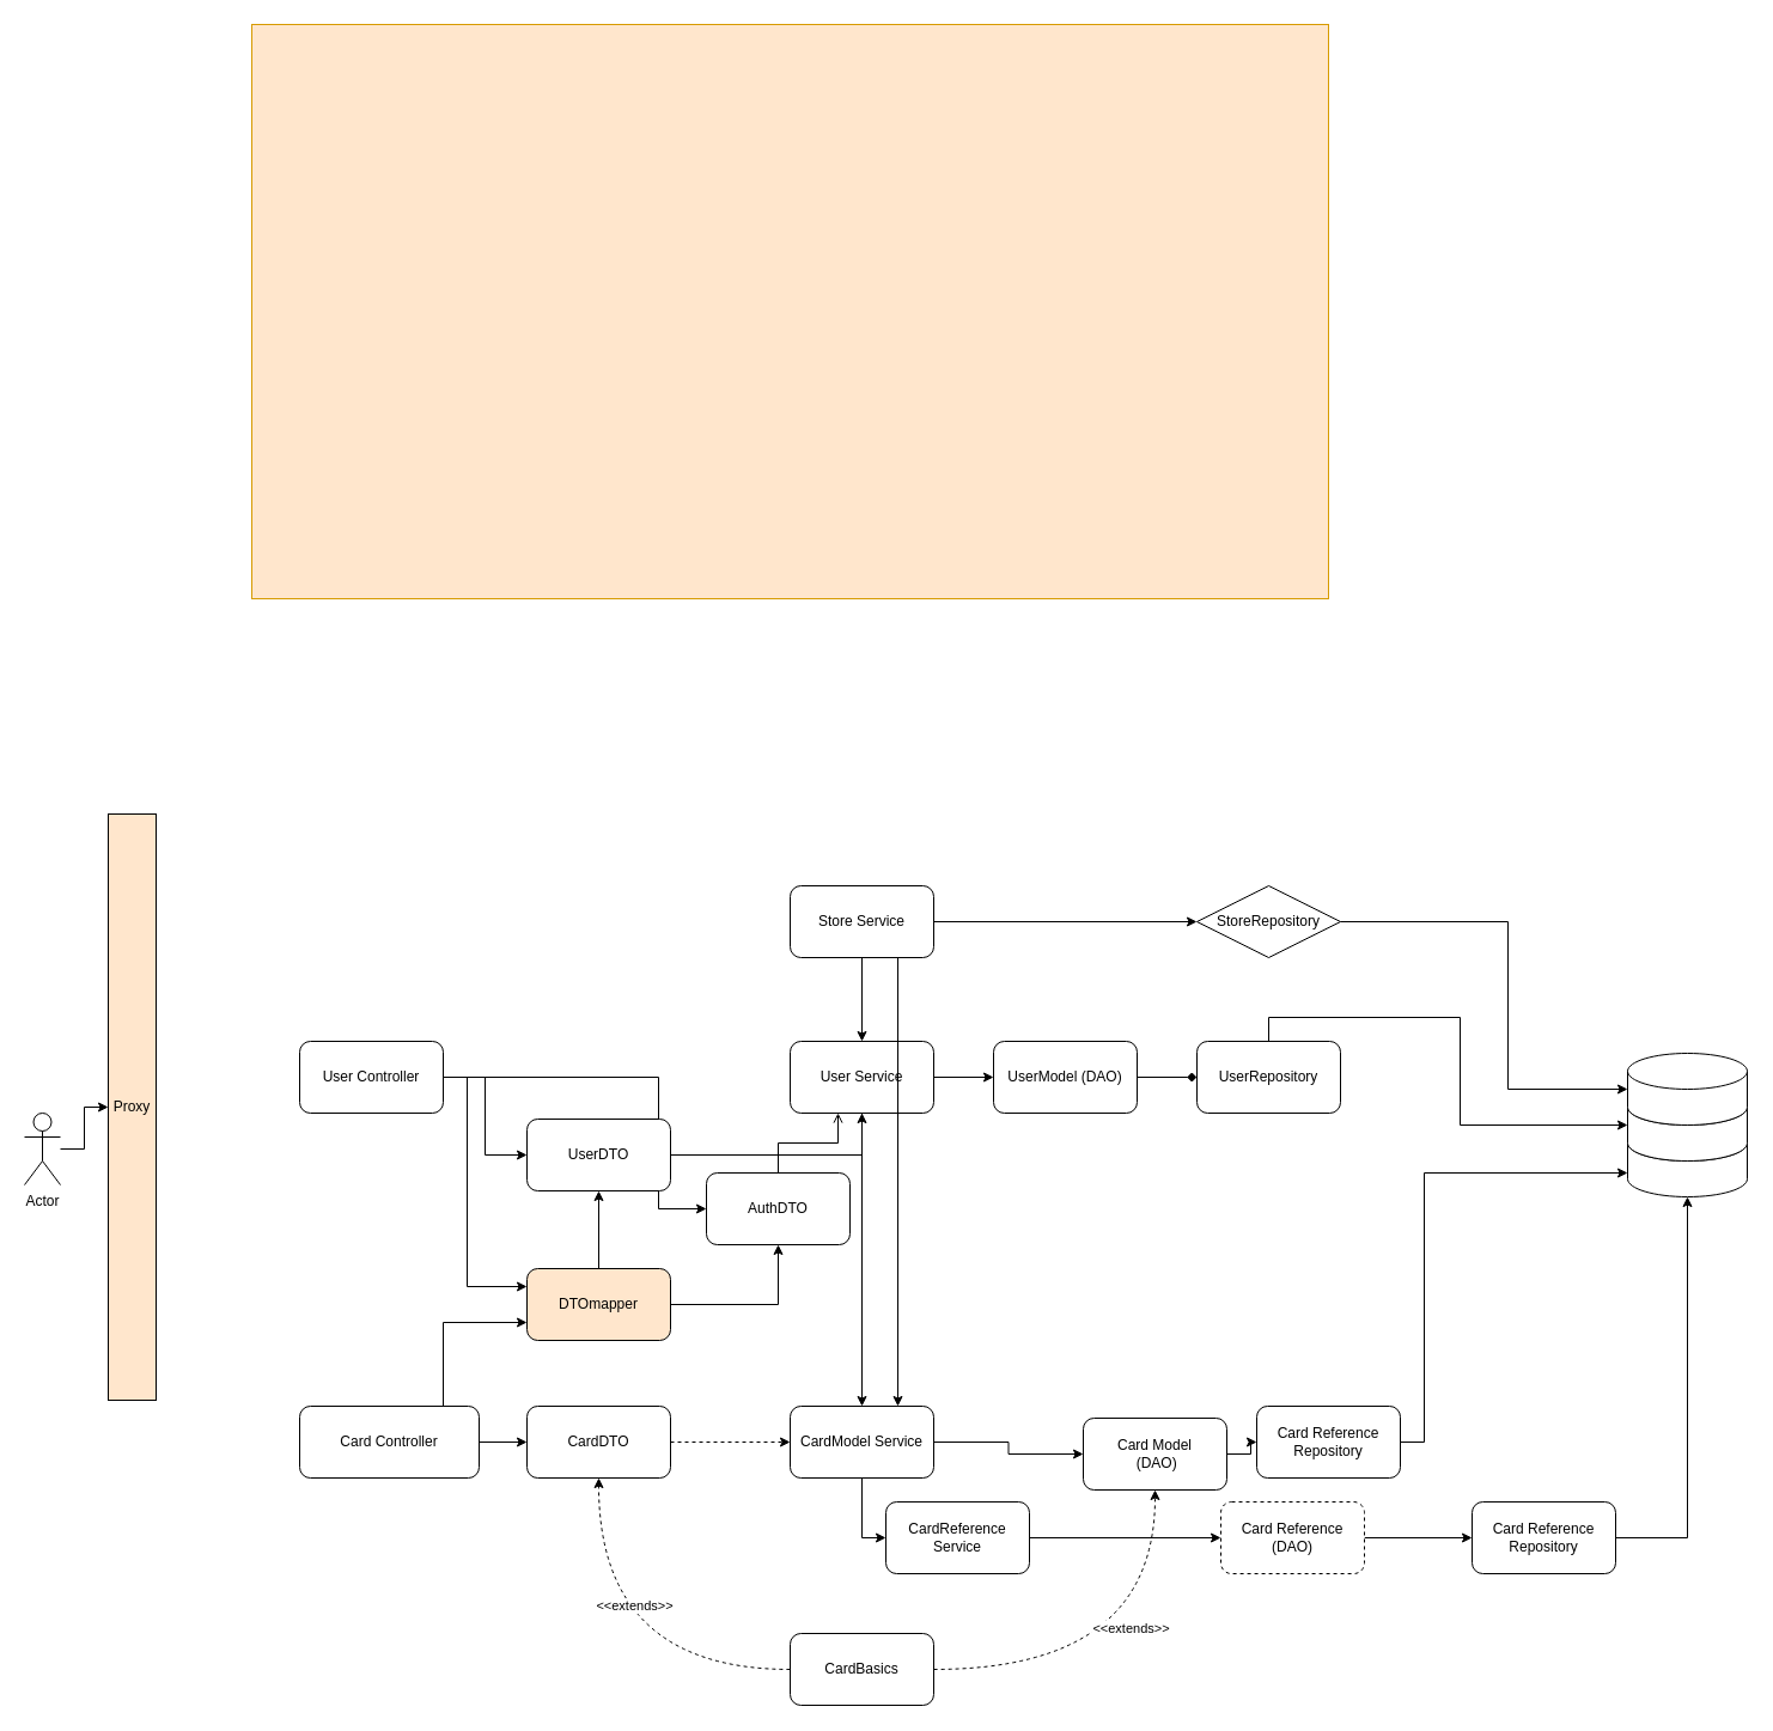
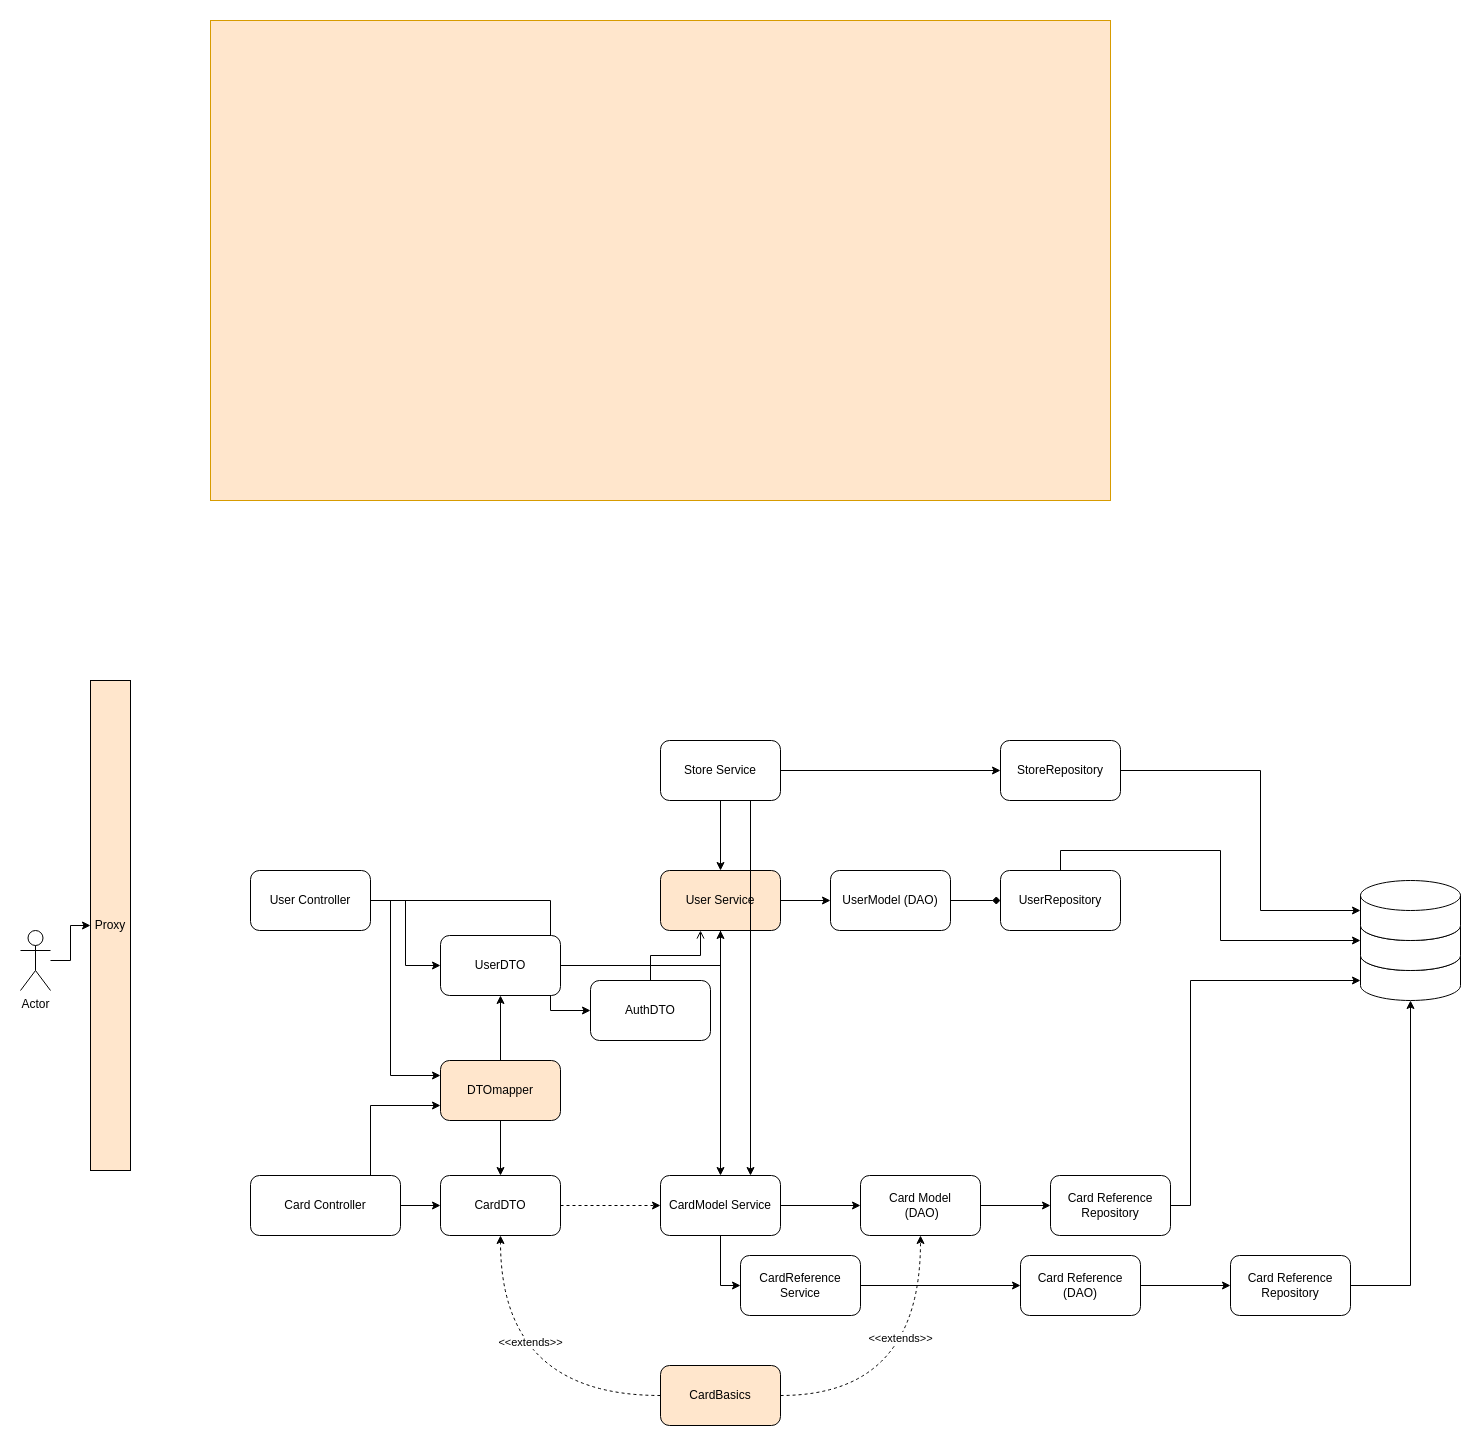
  <mxCell id="0" />
  <mxCell id="1" parent="0" />
  <mxCell id="2" value="" style="rounded=0;whiteSpace=wrap;html=1;fillColor=#ffe6cc;strokeColor=#d79b00;" vertex="1" parent="1"><mxGeometry x="210" y="20" width="900" height="480" as="geometry" /></mxCell>
  <mxCell id="3" style="edgeStyle=orthogonalEdgeStyle;rounded=0;orthogonalLoop=1;jettySize=auto;html=1;" parent="1" source="4" target="10" edge="1"><mxGeometry relative="1" as="geometry" /></mxCell>
  <mxCell id="4" value="Actor" style="shape=umlActor;verticalLabelPosition=bottom;verticalAlign=top;html=1;outlineConnect=0;" parent="1" vertex="1"><mxGeometry x="20" y="930" width="30" height="60" as="geometry" /></mxCell>
  <mxCell id="5" style="edgeStyle=orthogonalEdgeStyle;rounded=0;orthogonalLoop=1;jettySize=auto;html=1;" parent="1" source="7" target="19" edge="1"><mxGeometry relative="1" as="geometry" /></mxCell>
  <mxCell id="6" style="edgeStyle=orthogonalEdgeStyle;rounded=0;orthogonalLoop=1;jettySize=auto;html=1;entryX=0.5;entryY=0;entryDx=0;entryDy=0;" edge="1" parent="1" source="7" target="41"><mxGeometry relative="1" as="geometry"><mxPoint x="780" y="1090" as="targetPoint" /></mxGeometry></mxCell>
- <mxCell id="7" value="&lt;div&gt;User Service&lt;/div&gt;" style="rounded=1;whiteSpace=wrap;html=1;" parent="1" vertex="1"><mxGeometry x="660" y="870" width="120" height="60" as="geometry" /></mxCell>
+ <mxCell id="7" value="&lt;div&gt;User Service&lt;/div&gt;" style="rounded=1;whiteSpace=wrap;html=1;fillColor=#ffe6cc;" parent="1" vertex="1"><mxGeometry x="660" y="870" width="120" height="60" as="geometry" /></mxCell>
  <mxCell id="8" style="edgeStyle=orthogonalEdgeStyle;rounded=0;orthogonalLoop=1;jettySize=auto;html=1;entryX=0;entryY=0.5;entryDx=0;entryDy=0;" edge="1" parent="1" source="9" target="38"><mxGeometry relative="1" as="geometry" /></mxCell>
  <mxCell id="9" value="&lt;div&gt;CardReference Service&lt;/div&gt;" style="rounded=1;whiteSpace=wrap;html=1;" parent="1" vertex="1"><mxGeometry x="740" y="1255" width="120" height="60" as="geometry" /></mxCell>
  <mxCell id="10" value="Proxy" style="rounded=0;whiteSpace=wrap;html=1;fillColor=#ffe6cc;" parent="1" vertex="1"><mxGeometry x="90" y="680" width="40" height="490" as="geometry" /></mxCell>
  <mxCell id="11" style="edgeStyle=orthogonalEdgeStyle;rounded=0;orthogonalLoop=1;jettySize=auto;html=1;entryX=0;entryY=0.5;entryDx=0;entryDy=0;" edge="1" parent="1" source="14" target="23"><mxGeometry relative="1" as="geometry" /></mxCell>
  <mxCell id="12" style="edgeStyle=orthogonalEdgeStyle;rounded=0;orthogonalLoop=1;jettySize=auto;html=1;entryX=0;entryY=0.5;entryDx=0;entryDy=0;" edge="1" parent="1" source="14" target="27"><mxGeometry relative="1" as="geometry"><Array as="points"><mxPoint x="550" y="900" /><mxPoint x="550" y="1010" /></Array></mxGeometry></mxCell>
  <mxCell id="13" style="edgeStyle=orthogonalEdgeStyle;rounded=0;orthogonalLoop=1;jettySize=auto;html=1;entryX=0;entryY=0.25;entryDx=0;entryDy=0;" edge="1" parent="1" source="14" target="48"><mxGeometry relative="1" as="geometry"><Array as="points"><mxPoint x="390" y="900" /><mxPoint x="390" y="1075" /></Array></mxGeometry></mxCell>
  <mxCell id="14" value="User Controller" style="rounded=1;whiteSpace=wrap;html=1;" parent="1" vertex="1"><mxGeometry x="250" y="870" width="120" height="60" as="geometry" /></mxCell>
  <mxCell id="15" style="edgeStyle=orthogonalEdgeStyle;rounded=0;orthogonalLoop=1;jettySize=auto;html=1;entryX=0;entryY=0.5;entryDx=0;entryDy=0;" edge="1" parent="1" source="17" target="25"><mxGeometry relative="1" as="geometry" /></mxCell>
  <mxCell id="16" style="edgeStyle=orthogonalEdgeStyle;rounded=0;orthogonalLoop=1;jettySize=auto;html=1;entryX=0;entryY=0.75;entryDx=0;entryDy=0;" edge="1" parent="1" source="17" target="48"><mxGeometry relative="1" as="geometry"><Array as="points"><mxPoint x="370" y="1105" /></Array></mxGeometry></mxCell>
  <mxCell id="17" value="&lt;div&gt;Card Controller&lt;br&gt;&lt;/div&gt;" style="rounded=1;whiteSpace=wrap;html=1;" parent="1" vertex="1"><mxGeometry x="250" y="1175" width="150" height="60" as="geometry" /></mxCell>
  <mxCell id="18" style="edgeStyle=orthogonalEdgeStyle;rounded=0;orthogonalLoop=1;jettySize=auto;html=1;entryX=0;entryY=0.5;entryDx=0;entryDy=0;endArrow=diamond;" edge="1" parent="1" source="19" target="32"><mxGeometry relative="1" as="geometry" /></mxCell>
  <mxCell id="19" value="&lt;div&gt;UserModel (DAO)&lt;br&gt;&lt;/div&gt;" style="rounded=1;whiteSpace=wrap;html=1;" parent="1" vertex="1"><mxGeometry x="830" y="870" width="120" height="60" as="geometry" /></mxCell>
  <mxCell id="20" style="edgeStyle=orthogonalEdgeStyle;rounded=0;orthogonalLoop=1;jettySize=auto;html=1;" edge="1" parent="1" source="21" target="44"><mxGeometry relative="1" as="geometry" /></mxCell>
- <mxCell id="21" value="&lt;div&gt;Card Model&lt;/div&gt;&amp;nbsp;(DAO)" style="rounded=1;whiteSpace=wrap;html=1;" parent="1" vertex="1"><mxGeometry x="905" y="1185" width="120" height="60" as="geometry" /></mxCell>
+ <mxCell id="21" value="&lt;div&gt;Card Model&lt;/div&gt;&amp;nbsp;(DAO)" style="rounded=1;whiteSpace=wrap;html=1;" parent="1" vertex="1"><mxGeometry x="860" y="1175" width="120" height="60" as="geometry" /></mxCell>
  <mxCell id="22" style="edgeStyle=orthogonalEdgeStyle;rounded=0;orthogonalLoop=1;jettySize=auto;html=1;" edge="1" parent="1" source="23" target="7"><mxGeometry relative="1" as="geometry" /></mxCell>
  <mxCell id="23" value="UserDTO" style="rounded=1;whiteSpace=wrap;html=1;" vertex="1" parent="1"><mxGeometry x="440" y="935" width="120" height="60" as="geometry" /></mxCell>
  <mxCell id="24" style="edgeStyle=orthogonalEdgeStyle;rounded=0;orthogonalLoop=1;jettySize=auto;html=1;entryX=0;entryY=0.5;entryDx=0;entryDy=0;dashed=1;" edge="1" parent="1" source="25" target="41"><mxGeometry relative="1" as="geometry" /></mxCell>
  <mxCell id="25" value="&lt;div&gt;CardDTO&lt;br&gt;&lt;/div&gt;" style="rounded=1;whiteSpace=wrap;html=1;" vertex="1" parent="1"><mxGeometry x="440" y="1175" width="120" height="60" as="geometry" /></mxCell>
  <mxCell id="26" style="edgeStyle=orthogonalEdgeStyle;rounded=0;orthogonalLoop=1;jettySize=auto;html=1;endArrow=open;" edge="1" parent="1" source="27" target="7"><mxGeometry relative="1" as="geometry"><Array as="points"><mxPoint x="650" y="955" /><mxPoint x="700" y="955" /></Array></mxGeometry></mxCell>
  <mxCell id="27" value="&lt;div&gt;AuthDTO&lt;br&gt;&lt;/div&gt;" style="rounded=1;whiteSpace=wrap;html=1;" vertex="1" parent="1"><mxGeometry x="590" y="980" width="120" height="60" as="geometry" /></mxCell>
  <mxCell id="28" value="" style="group" vertex="1" connectable="0" parent="1"><mxGeometry x="1360" y="880" width="100" height="120" as="geometry" /></mxCell>
  <mxCell id="29" value="" style="shape=cylinder3;whiteSpace=wrap;html=1;boundedLbl=1;backgroundOutline=1;size=15;" vertex="1" parent="28"><mxGeometry y="60" width="100" height="60" as="geometry" /></mxCell>
  <mxCell id="30" value="" style="shape=cylinder3;whiteSpace=wrap;html=1;boundedLbl=1;backgroundOutline=1;size=15;" vertex="1" parent="28"><mxGeometry y="30" width="100" height="60" as="geometry" /></mxCell>
  <mxCell id="31" value="" style="shape=cylinder3;whiteSpace=wrap;html=1;boundedLbl=1;backgroundOutline=1;size=15;" vertex="1" parent="28"><mxGeometry width="100" height="60" as="geometry" /></mxCell>
  <mxCell id="32" value="UserRepository" style="rounded=1;whiteSpace=wrap;html=1;" vertex="1" parent="1"><mxGeometry x="1000" y="870" width="120" height="60" as="geometry" /></mxCell>
  <mxCell id="33" style="edgeStyle=orthogonalEdgeStyle;rounded=0;orthogonalLoop=1;jettySize=auto;html=1;" edge="1" parent="1" source="32"><mxGeometry relative="1" as="geometry"><mxPoint x="1360" y="940" as="targetPoint" /><Array as="points"><mxPoint x="1060" y="850" /><mxPoint x="1220" y="850" /><mxPoint x="1220" y="940" /><mxPoint x="1360" y="940" /></Array></mxGeometry></mxCell>
  <mxCell id="34" value="&amp;lt;&amp;lt;extends&amp;gt;&amp;gt;" style="edgeStyle=orthogonalEdgeStyle;orthogonalLoop=1;jettySize=auto;html=1;entryX=0.5;entryY=1;entryDx=0;entryDy=0;dashed=1;curved=1;" edge="1" parent="1" source="36" target="25"><mxGeometry x="0.333" y="-30" relative="1" as="geometry"><mxPoint as="offset" /></mxGeometry></mxCell>
  <mxCell id="35" value="&amp;lt;&amp;lt;extends&amp;gt;&amp;gt;" style="edgeStyle=orthogonalEdgeStyle;orthogonalLoop=1;jettySize=auto;html=1;entryX=0.5;entryY=1;entryDx=0;entryDy=0;dashed=1;strokeColor=default;curved=1;" edge="1" parent="1" source="36" target="21"><mxGeometry x="0.31" y="20" relative="1" as="geometry"><mxPoint as="offset" /></mxGeometry></mxCell>
- <mxCell id="36" value="&lt;div&gt;CardBasics&lt;br&gt;&lt;/div&gt;" style="rounded=1;whiteSpace=wrap;html=1;" vertex="1" parent="1"><mxGeometry x="660" y="1365" width="120" height="60" as="geometry" /></mxCell>
+ <mxCell id="36" value="&lt;div&gt;CardBasics&lt;br&gt;&lt;/div&gt;" style="rounded=1;whiteSpace=wrap;html=1;fillColor=#ffe6cc;" vertex="1" parent="1"><mxGeometry x="660" y="1365" width="120" height="60" as="geometry" /></mxCell>
  <mxCell id="37" style="edgeStyle=orthogonalEdgeStyle;rounded=0;orthogonalLoop=1;jettySize=auto;html=1;entryX=0;entryY=0.5;entryDx=0;entryDy=0;" edge="1" parent="1" source="38" target="42"><mxGeometry relative="1" as="geometry" /></mxCell>
- <mxCell id="38" value="&lt;div&gt;Card Reference (DAO)&lt;br&gt;&lt;/div&gt;" style="rounded=1;whiteSpace=wrap;html=1;dashed=1;" vertex="1" parent="1"><mxGeometry x="1020" y="1255" width="120" height="60" as="geometry" /></mxCell>
+ <mxCell id="38" value="&lt;div&gt;Card Reference (DAO)&lt;br&gt;&lt;/div&gt;" style="rounded=1;whiteSpace=wrap;html=1;" vertex="1" parent="1"><mxGeometry x="1020" y="1255" width="120" height="60" as="geometry" /></mxCell>
  <mxCell id="39" style="edgeStyle=orthogonalEdgeStyle;rounded=0;orthogonalLoop=1;jettySize=auto;html=1;entryX=0;entryY=0.5;entryDx=0;entryDy=0;" edge="1" parent="1" source="41" target="21"><mxGeometry relative="1" as="geometry" /></mxCell>
  <mxCell id="40" style="edgeStyle=orthogonalEdgeStyle;rounded=0;orthogonalLoop=1;jettySize=auto;html=1;entryX=0;entryY=0.5;entryDx=0;entryDy=0;" edge="1" parent="1" source="41" target="9"><mxGeometry relative="1" as="geometry" /></mxCell>
  <mxCell id="41" value="&lt;div&gt;CardModel Service&lt;/div&gt;" style="rounded=1;whiteSpace=wrap;html=1;" vertex="1" parent="1"><mxGeometry x="660" y="1175" width="120" height="60" as="geometry" /></mxCell>
  <mxCell id="42" value="&lt;div&gt;Card Reference Repository&lt;br&gt;&lt;/div&gt;" style="rounded=1;whiteSpace=wrap;html=1;" vertex="1" parent="1"><mxGeometry x="1230" y="1255" width="120" height="60" as="geometry" /></mxCell>
  <mxCell id="43" style="edgeStyle=orthogonalEdgeStyle;rounded=0;orthogonalLoop=1;jettySize=auto;html=1;entryX=0.5;entryY=1;entryDx=0;entryDy=0;entryPerimeter=0;" edge="1" parent="1" source="42" target="29"><mxGeometry relative="1" as="geometry" /></mxCell>
  <mxCell id="44" value="&lt;div&gt;Card Reference Repository&lt;br&gt;&lt;/div&gt;" style="rounded=1;whiteSpace=wrap;html=1;" vertex="1" parent="1"><mxGeometry x="1050" y="1175" width="120" height="60" as="geometry" /></mxCell>
  <mxCell id="45" style="edgeStyle=orthogonalEdgeStyle;rounded=0;orthogonalLoop=1;jettySize=auto;html=1;" edge="1" parent="1" source="44"><mxGeometry relative="1" as="geometry"><mxPoint x="1360" y="980" as="targetPoint" /><Array as="points"><mxPoint x="1190" y="1205" /><mxPoint x="1190" y="980" /><mxPoint x="1360" y="980" /></Array></mxGeometry></mxCell>
  <mxCell id="46" style="edgeStyle=orthogonalEdgeStyle;rounded=0;orthogonalLoop=1;jettySize=auto;html=1;entryX=0.5;entryY=1;entryDx=0;entryDy=0;" edge="1" parent="1" source="48" target="23"><mxGeometry relative="1" as="geometry" /></mxCell>
- <mxCell id="47" style="edgeStyle=orthogonalEdgeStyle;rounded=0;orthogonalLoop=1;jettySize=auto;html=1;entryX=0.5;entryY=1;entryDx=0;entryDy=0;" edge="1" parent="1" source="48" target="27"><mxGeometry relative="1" as="geometry" /></mxCell>
+ <mxCell id="47" style="edgeStyle=orthogonalEdgeStyle;rounded=0;orthogonalLoop=1;jettySize=auto;html=1;" edge="1" parent="1" source="48" target="25"><mxGeometry relative="1" as="geometry" /></mxCell>
  <mxCell id="48" value="&lt;div&gt;DTOmapper&lt;br&gt;&lt;/div&gt;" style="rounded=1;whiteSpace=wrap;html=1;fillColor=#ffe6cc;" vertex="1" parent="1"><mxGeometry x="440" y="1060" width="120" height="60" as="geometry" /></mxCell>
  <mxCell id="49" style="edgeStyle=orthogonalEdgeStyle;rounded=0;orthogonalLoop=1;jettySize=auto;html=1;" edge="1" parent="1" source="52" target="53"><mxGeometry relative="1" as="geometry" /></mxCell>
  <mxCell id="50" style="edgeStyle=orthogonalEdgeStyle;rounded=0;orthogonalLoop=1;jettySize=auto;html=1;entryX=0.5;entryY=0;entryDx=0;entryDy=0;" edge="1" parent="1" source="52" target="7"><mxGeometry relative="1" as="geometry" /></mxCell>
  <mxCell id="51" style="edgeStyle=orthogonalEdgeStyle;rounded=0;orthogonalLoop=1;jettySize=auto;html=1;exitX=0.75;exitY=1;exitDx=0;exitDy=0;entryX=0.75;entryY=0;entryDx=0;entryDy=0;" edge="1" parent="1" source="52" target="41"><mxGeometry relative="1" as="geometry" /></mxCell>
  <mxCell id="52" value="&lt;div&gt;Store Service&lt;/div&gt;" style="rounded=1;whiteSpace=wrap;html=1;" vertex="1" parent="1"><mxGeometry x="660" y="740" width="120" height="60" as="geometry" /></mxCell>
- <mxCell id="53" value="StoreRepository" style="rhombus;whiteSpace=wrap;html=1;" vertex="1" parent="1"><mxGeometry x="1000" y="740" width="120" height="60" as="geometry" /></mxCell>
+ <mxCell id="53" value="StoreRepository" style="rounded=1;whiteSpace=wrap;html=1;" vertex="1" parent="1"><mxGeometry x="1000" y="740" width="120" height="60" as="geometry" /></mxCell>
  <mxCell id="54" style="edgeStyle=orthogonalEdgeStyle;rounded=0;orthogonalLoop=1;jettySize=auto;html=1;entryX=0;entryY=0.5;entryDx=0;entryDy=0;entryPerimeter=0;" edge="1" parent="1" source="53" target="31"><mxGeometry relative="1" as="geometry"><mxPoint x="1290" y="810" as="targetPoint" /><Array as="points"><mxPoint x="1260" y="770" /><mxPoint x="1260" y="910" /></Array></mxGeometry></mxCell>
